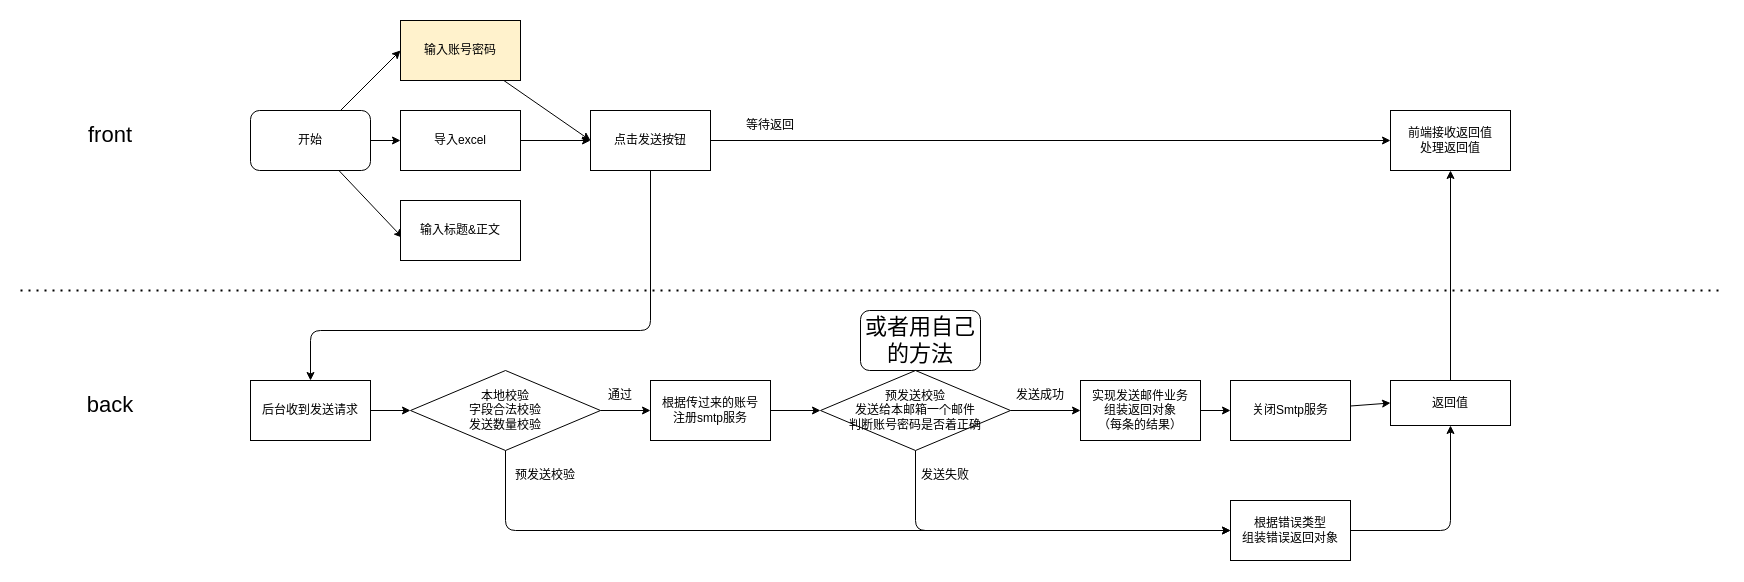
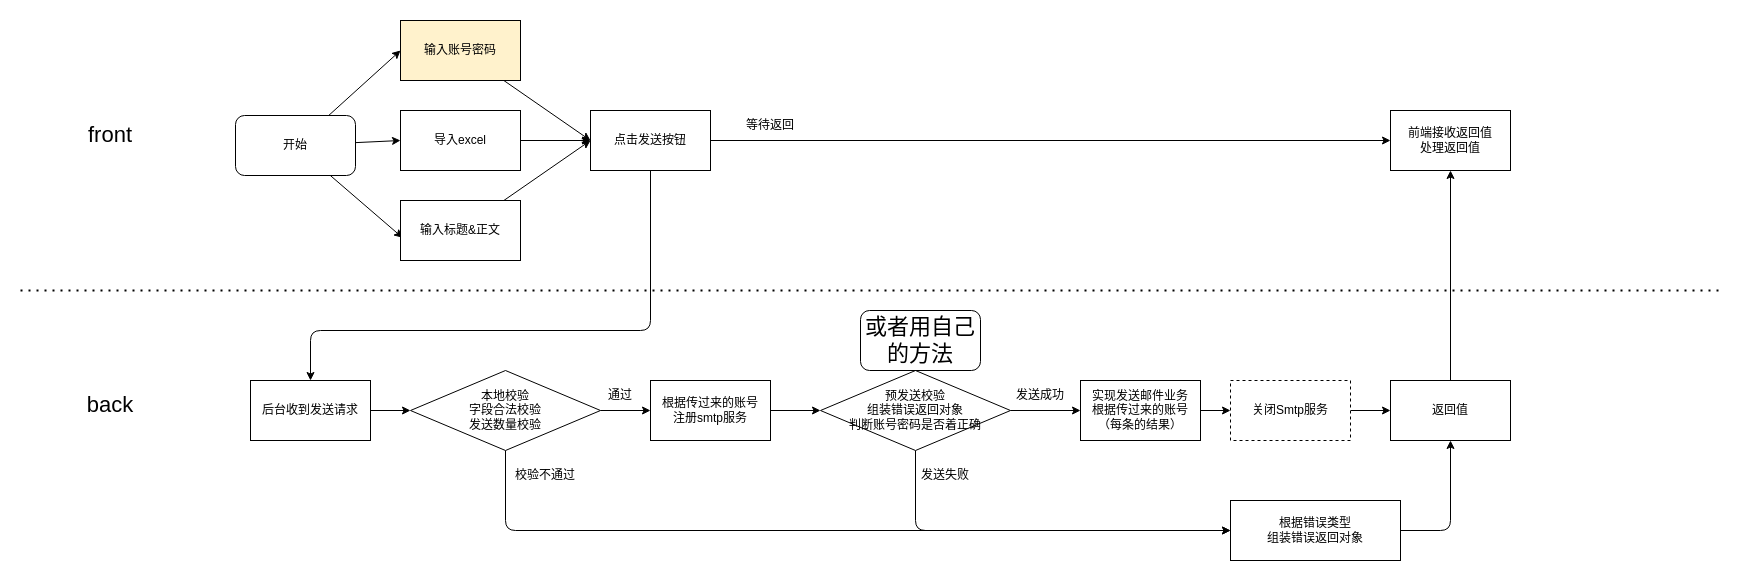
  <mxCell id="0" />
  <mxCell id="1" parent="0" />
  <mxCell id="2" style="edgeStyle=none;html=1;entryX=0;entryY=0.5;entryDx=0;entryDy=0;" edge="1" parent="1" source="5" target="12"><mxGeometry relative="1" as="geometry" /></mxCell>
  <mxCell id="3" style="edgeStyle=none;html=1;entryX=0;entryY=0.5;entryDx=0;entryDy=0;" edge="1" parent="1" source="5" target="7"><mxGeometry relative="1" as="geometry" /></mxCell>
  <mxCell id="4" style="edgeStyle=none;html=1;entryX=0.017;entryY=0.62;entryDx=0;entryDy=0;entryPerimeter=0;" edge="1" parent="1" source="5" target="14"><mxGeometry relative="1" as="geometry" /></mxCell>
- <mxCell id="5" value="开始" style="rounded=1;whiteSpace=wrap;html=1;" parent="1" vertex="1"><mxGeometry x="250" y="110" width="120" height="60" as="geometry" /></mxCell>
+ <mxCell id="5" value="开始" style="rounded=1;whiteSpace=wrap;html=1;" parent="1" vertex="1"><mxGeometry x="235" y="115" width="120" height="60" as="geometry" /></mxCell>
  <mxCell id="6" style="edgeStyle=none;html=1;entryX=0;entryY=0.5;entryDx=0;entryDy=0;" edge="1" parent="1" source="7" target="10"><mxGeometry relative="1" as="geometry" /></mxCell>
  <mxCell id="7" value="导入excel" style="rounded=0;whiteSpace=wrap;html=1;" parent="1" vertex="1"><mxGeometry x="400" y="110" width="120" height="60" as="geometry" /></mxCell>
  <mxCell id="8" style="edgeStyle=none;html=1;entryX=0.5;entryY=0;entryDx=0;entryDy=0;" edge="1" parent="1" source="10" target="17"><mxGeometry relative="1" as="geometry"><Array as="points"><mxPoint x="650" y="330" /><mxPoint x="310" y="330" /></Array></mxGeometry></mxCell>
  <mxCell id="9" style="edgeStyle=none;html=1;entryX=0;entryY=0.5;entryDx=0;entryDy=0;" edge="1" parent="1" source="10" target="30"><mxGeometry relative="1" as="geometry" /></mxCell>
  <mxCell id="10" value="点击发送按钮" style="rounded=0;whiteSpace=wrap;html=1;" vertex="1" parent="1"><mxGeometry x="590" y="110" width="120" height="60" as="geometry" /></mxCell>
  <mxCell id="11" style="edgeStyle=none;html=1;entryX=0;entryY=0.5;entryDx=0;entryDy=0;" edge="1" parent="1" source="12" target="10"><mxGeometry relative="1" as="geometry" /></mxCell>
  <mxCell id="12" value="输入账号密码" style="rounded=0;whiteSpace=wrap;html=1;fillColor=#fff2cc;" vertex="1" parent="1"><mxGeometry x="400" y="20" width="120" height="60" as="geometry" /></mxCell>
+ <mxCell id="13" style="edgeStyle=none;html=1;entryX=0;entryY=0.5;entryDx=0;entryDy=0;" edge="1" parent="1" source="14" target="10"><mxGeometry relative="1" as="geometry" /></mxCell>
  <mxCell id="14" value="输入标题&amp;amp;正文" style="rounded=0;whiteSpace=wrap;html=1;" vertex="1" parent="1"><mxGeometry x="400" y="200" width="120" height="60" as="geometry" /></mxCell>
  <mxCell id="15" value="" style="endArrow=none;dashed=1;html=1;dashPattern=1 3;strokeWidth=2;" edge="1" parent="1"><mxGeometry width="50" height="50" relative="1" as="geometry"><mxPoint x="20" y="290" as="sourcePoint" /><mxPoint x="1721.6" y="290" as="targetPoint" /></mxGeometry></mxCell>
  <mxCell id="16" style="edgeStyle=none;html=1;entryX=0;entryY=0.5;entryDx=0;entryDy=0;" edge="1" parent="1" source="17" target="20"><mxGeometry relative="1" as="geometry"><mxPoint x="460" y="410" as="targetPoint" /></mxGeometry></mxCell>
  <mxCell id="17" value="后台收到发送请求" style="rounded=0;whiteSpace=wrap;html=1;" vertex="1" parent="1"><mxGeometry x="250" y="380" width="120" height="60" as="geometry" /></mxCell>
  <mxCell id="18" style="edgeStyle=none;html=1;entryX=0;entryY=0.5;entryDx=0;entryDy=0;exitX=1;exitY=0.5;exitDx=0;exitDy=0;" edge="1" parent="1" source="20" target="29"><mxGeometry relative="1" as="geometry"><mxPoint x="690" y="409.5" as="sourcePoint" /><mxPoint x="790" y="409.5" as="targetPoint" /></mxGeometry></mxCell>
  <mxCell id="19" style="edgeStyle=none;html=1;entryX=0;entryY=0.5;entryDx=0;entryDy=0;" edge="1" parent="1" source="20" target="33"><mxGeometry relative="1" as="geometry"><Array as="points"><mxPoint x="505" y="530" /></Array></mxGeometry></mxCell>
  <mxCell id="20" value="本地校验&lt;br&gt;字段合法校验&lt;br&gt;发送数量校验" style="rhombus;whiteSpace=wrap;html=1;" vertex="1" parent="1"><mxGeometry x="410" y="370" width="190" height="80" as="geometry" /></mxCell>
  <mxCell id="21" style="edgeStyle=none;html=1;entryX=0;entryY=0.5;entryDx=0;entryDy=0;" edge="1" parent="1" source="22" target="33"><mxGeometry relative="1" as="geometry"><mxPoint x="915" y="530" as="targetPoint" /><Array as="points"><mxPoint x="915" y="530" /></Array></mxGeometry></mxCell>
- <mxCell id="22" value="预发送校验&lt;br&gt;发送给本邮箱一个邮件&lt;br&gt;判断账号密码是否着正确" style="rhombus;whiteSpace=wrap;html=1;" vertex="1" parent="1"><mxGeometry x="820" y="370" width="190" height="80" as="geometry" /></mxCell>
+ <mxCell id="22" value="预发送校验&lt;br&gt;组装错误返回对象&lt;br&gt;判断账号密码是否着正确" style="rhombus;whiteSpace=wrap;html=1;" vertex="1" parent="1"><mxGeometry x="820" y="370" width="190" height="80" as="geometry" /></mxCell>
  <mxCell id="23" value="通过" style="text;html=1;strokeColor=none;fillColor=none;align=center;verticalAlign=middle;whiteSpace=wrap;rounded=0;" vertex="1" parent="1"><mxGeometry x="590" y="380" width="60" height="30" as="geometry" /></mxCell>
  <mxCell id="24" style="edgeStyle=none;html=1;exitX=1;exitY=0.5;exitDx=0;exitDy=0;entryX=0;entryY=0.5;entryDx=0;entryDy=0;" edge="1" parent="1" source="22" target="27"><mxGeometry relative="1" as="geometry" /></mxCell>
  <mxCell id="25" value="发送成功" style="text;html=1;strokeColor=none;fillColor=none;align=center;verticalAlign=middle;whiteSpace=wrap;rounded=0;" vertex="1" parent="1"><mxGeometry x="1010" y="380" width="60" height="30" as="geometry" /></mxCell>
  <mxCell id="26" style="edgeStyle=none;html=1;entryX=0;entryY=0.5;entryDx=0;entryDy=0;" edge="1" parent="1" source="27" target="39"><mxGeometry relative="1" as="geometry" /></mxCell>
- <mxCell id="27" value="实现发送邮件业务&lt;br&gt;组装返回对象&lt;br&gt;（每条的结果）" style="rounded=0;whiteSpace=wrap;html=1;" vertex="1" parent="1"><mxGeometry x="1080" y="380" width="120" height="60" as="geometry" /></mxCell>
+ <mxCell id="27" value="实现发送邮件业务&lt;br&gt;根据传过来的账号&lt;br&gt;（每条的结果）" style="rounded=0;whiteSpace=wrap;html=1;" vertex="1" parent="1"><mxGeometry x="1080" y="380" width="120" height="60" as="geometry" /></mxCell>
  <mxCell id="28" style="edgeStyle=none;html=1;entryX=0;entryY=0.5;entryDx=0;entryDy=0;" edge="1" parent="1" source="29" target="22"><mxGeometry relative="1" as="geometry" /></mxCell>
  <mxCell id="29" value="根据传过来的账号&lt;br&gt;注册smtp服务" style="rounded=0;whiteSpace=wrap;html=1;" vertex="1" parent="1"><mxGeometry x="650" y="380" width="120" height="60" as="geometry" /></mxCell>
  <mxCell id="30" value="前端接收返回值&lt;br&gt;处理返回值" style="rounded=0;whiteSpace=wrap;html=1;" vertex="1" parent="1"><mxGeometry x="1390" y="110" width="120" height="60" as="geometry" /></mxCell>
  <mxCell id="31" value="等待返回" style="text;html=1;strokeColor=none;fillColor=none;align=center;verticalAlign=middle;whiteSpace=wrap;rounded=0;" vertex="1" parent="1"><mxGeometry x="740" y="110" width="60" height="30" as="geometry" /></mxCell>
  <mxCell id="32" style="edgeStyle=none;html=1;entryX=0.5;entryY=1;entryDx=0;entryDy=0;" edge="1" parent="1" source="33" target="35"><mxGeometry relative="1" as="geometry"><Array as="points"><mxPoint x="1450" y="530" /></Array></mxGeometry></mxCell>
- <mxCell id="33" value="根据错误类型&lt;br&gt;组装错误返回对象" style="rounded=0;whiteSpace=wrap;html=1;" vertex="1" parent="1"><mxGeometry x="1230" y="500" width="120" height="60" as="geometry" /></mxCell>
+ <mxCell id="33" value="根据错误类型&lt;br&gt;组装错误返回对象" style="rounded=0;whiteSpace=wrap;html=1;" vertex="1" parent="1"><mxGeometry x="1230" y="500" width="170" height="60" as="geometry" /></mxCell>
  <mxCell id="34" style="edgeStyle=none;html=1;entryX=0.5;entryY=1;entryDx=0;entryDy=0;" edge="1" parent="1" source="35" target="30"><mxGeometry relative="1" as="geometry" /></mxCell>
- <mxCell id="35" value="返回值" style="rounded=0;whiteSpace=wrap;html=1;" vertex="1" parent="1"><mxGeometry x="1390" y="380" width="120" height="45" as="geometry" /></mxCell>
- <mxCell id="36" value="预发送校验" style="text;html=1;strokeColor=none;fillColor=none;align=center;verticalAlign=middle;whiteSpace=wrap;rounded=0;" vertex="1" parent="1"><mxGeometry x="510" y="460" width="70" height="30" as="geometry" /></mxCell>
+ <mxCell id="35" value="返回值" style="rounded=0;whiteSpace=wrap;html=1;" vertex="1" parent="1"><mxGeometry x="1390" y="380" width="120" height="60" as="geometry" /></mxCell>
+ <mxCell id="36" value="校验不通过" style="text;html=1;strokeColor=none;fillColor=none;align=center;verticalAlign=middle;whiteSpace=wrap;rounded=0;" vertex="1" parent="1"><mxGeometry x="510" y="460" width="70" height="30" as="geometry" /></mxCell>
  <mxCell id="37" value="发送失败" style="text;html=1;strokeColor=none;fillColor=none;align=center;verticalAlign=middle;whiteSpace=wrap;rounded=0;" vertex="1" parent="1"><mxGeometry x="910" y="460" width="70" height="30" as="geometry" /></mxCell>
  <mxCell id="38" style="edgeStyle=none;html=1;entryX=0;entryY=0.5;entryDx=0;entryDy=0;" edge="1" parent="1" source="39" target="35"><mxGeometry relative="1" as="geometry" /></mxCell>
- <mxCell id="39" value="关闭Smtp服务" style="rounded=0;whiteSpace=wrap;html=1;" vertex="1" parent="1"><mxGeometry x="1230" y="380" width="120" height="60" as="geometry" /></mxCell>
+ <mxCell id="39" value="关闭Smtp服务" style="rounded=0;whiteSpace=wrap;html=1;dashed=1;" vertex="1" parent="1"><mxGeometry x="1230" y="380" width="120" height="60" as="geometry" /></mxCell>
  <mxCell id="40" value="&lt;font style=&quot;font-size: 22px;&quot;&gt;front&lt;/font&gt;" style="text;html=1;strokeColor=none;fillColor=none;align=center;verticalAlign=middle;whiteSpace=wrap;rounded=0;" vertex="1" parent="1"><mxGeometry x="80" y="120" width="60" height="30" as="geometry" /></mxCell>
  <mxCell id="41" value="&lt;span style=&quot;font-size: 22px;&quot;&gt;back&lt;/span&gt;" style="text;html=1;strokeColor=none;fillColor=none;align=center;verticalAlign=middle;whiteSpace=wrap;rounded=0;" vertex="1" parent="1"><mxGeometry x="80" y="390" width="60" height="30" as="geometry" /></mxCell>
  <mxCell id="42" value="或者用自己的方法" style="rounded=1;whiteSpace=wrap;html=1;fontSize=22;" vertex="1" parent="1"><mxGeometry x="860" y="310" width="120" height="60" as="geometry" /></mxCell>
